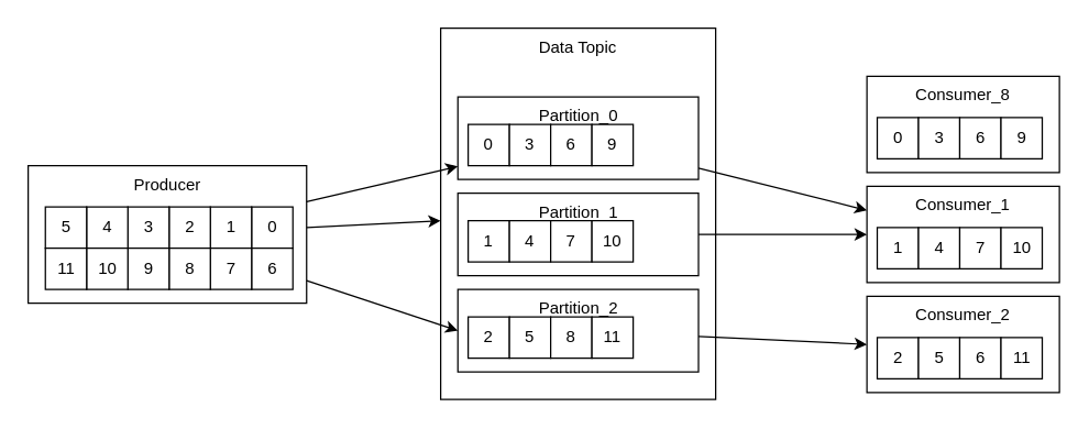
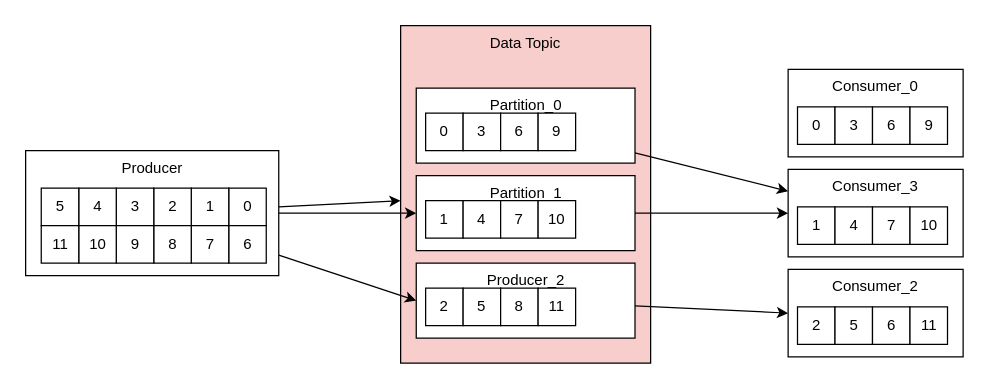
  <mxCell id="0" />
  <mxCell id="1" parent="0" />
- <mxCell id="2" value="Data Topic" style="rounded=0;whiteSpace=wrap;html=1;verticalAlign=top;" parent="1" vertex="1"><mxGeometry x="320" y="20" width="200" height="270" as="geometry" /></mxCell>
+ <mxCell id="2" value="Data Topic" style="rounded=0;whiteSpace=wrap;html=1;verticalAlign=top;fillColor=#f8cecc;" parent="1" vertex="1"><mxGeometry x="320" y="20" width="200" height="270" as="geometry" /></mxCell>
  <mxCell id="3" style="rounded=0;orthogonalLoop=1;jettySize=auto;html=1;" edge="1" parent="1" source="5" target="2"><mxGeometry relative="1" as="geometry" /></mxCell>
  <mxCell id="4" style="rounded=0;orthogonalLoop=1;jettySize=auto;html=1;entryX=0;entryY=0.5;entryDx=0;entryDy=0;" edge="1" parent="1" source="5" target="11"><mxGeometry relative="1" as="geometry" /></mxCell>
  <mxCell id="5" value="Producer" style="rounded=0;whiteSpace=wrap;html=1;verticalAlign=top;labelPosition=center;verticalLabelPosition=middle;align=center;" vertex="1" parent="1"><mxGeometry x="20" y="120" width="202.5" height="100" as="geometry" /></mxCell>
  <mxCell id="6" style="rounded=0;orthogonalLoop=1;jettySize=auto;html=1;" edge="1" parent="1" source="7" target="42"><mxGeometry relative="1" as="geometry" /></mxCell>
  <mxCell id="7" value="Partition_0" style="rounded=0;whiteSpace=wrap;html=1;verticalAlign=top;labelPosition=center;verticalLabelPosition=middle;align=center;" parent="1" vertex="1"><mxGeometry x="332.5" y="70" width="175" height="60" as="geometry" /></mxCell>
  <mxCell id="8" style="rounded=0;orthogonalLoop=1;jettySize=auto;html=1;entryX=0;entryY=0.5;entryDx=0;entryDy=0;" edge="1" parent="1" source="9" target="42"><mxGeometry relative="1" as="geometry" /></mxCell>
  <mxCell id="9" value="Partition_1" style="rounded=0;whiteSpace=wrap;html=1;verticalAlign=top;labelPosition=center;verticalLabelPosition=middle;align=center;" vertex="1" parent="1"><mxGeometry x="332.5" y="140" width="175" height="60" as="geometry" /></mxCell>
  <mxCell id="10" style="rounded=0;orthogonalLoop=1;jettySize=auto;html=1;entryX=0;entryY=0.5;entryDx=0;entryDy=0;" edge="1" parent="1" source="11" target="47"><mxGeometry relative="1" as="geometry" /></mxCell>
- <mxCell id="11" value="Partition_2" style="rounded=0;whiteSpace=wrap;html=1;verticalAlign=top;labelPosition=center;verticalLabelPosition=middle;align=center;" vertex="1" parent="1"><mxGeometry x="332.5" y="210" width="175" height="60" as="geometry" /></mxCell>
+ <mxCell id="11" value="Producer_2" style="rounded=0;whiteSpace=wrap;html=1;verticalAlign=top;labelPosition=center;verticalLabelPosition=middle;align=center;" vertex="1" parent="1"><mxGeometry x="332.5" y="210" width="175" height="60" as="geometry" /></mxCell>
  <mxCell id="12" value="0" style="rounded=0;whiteSpace=wrap;html=1;verticalAlign=middle;" vertex="1" parent="1"><mxGeometry x="182.5" y="150" width="30" height="30" as="geometry" /></mxCell>
  <mxCell id="13" value="1" style="rounded=0;whiteSpace=wrap;html=1;verticalAlign=middle;" vertex="1" parent="1"><mxGeometry x="152.5" y="150" width="30" height="30" as="geometry" /></mxCell>
  <mxCell id="14" value="2" style="rounded=0;whiteSpace=wrap;html=1;verticalAlign=middle;" vertex="1" parent="1"><mxGeometry x="122.5" y="150" width="30" height="30" as="geometry" /></mxCell>
  <mxCell id="15" value="3" style="rounded=0;whiteSpace=wrap;html=1;verticalAlign=middle;" vertex="1" parent="1"><mxGeometry x="92.5" y="150" width="30" height="30" as="geometry" /></mxCell>
  <mxCell id="16" value="4" style="rounded=0;whiteSpace=wrap;html=1;verticalAlign=middle;" vertex="1" parent="1"><mxGeometry x="62.5" y="150" width="30" height="30" as="geometry" /></mxCell>
  <mxCell id="17" value="5" style="rounded=0;whiteSpace=wrap;html=1;verticalAlign=middle;" vertex="1" parent="1"><mxGeometry x="32.5" y="150" width="30" height="30" as="geometry" /></mxCell>
  <mxCell id="18" value="6" style="rounded=0;whiteSpace=wrap;html=1;verticalAlign=middle;" vertex="1" parent="1"><mxGeometry x="182.5" y="180" width="30" height="30" as="geometry" /></mxCell>
  <mxCell id="19" value="7" style="rounded=0;whiteSpace=wrap;html=1;verticalAlign=middle;" vertex="1" parent="1"><mxGeometry x="152.5" y="180" width="30" height="30" as="geometry" /></mxCell>
  <mxCell id="20" value="8" style="rounded=0;whiteSpace=wrap;html=1;verticalAlign=middle;" vertex="1" parent="1"><mxGeometry x="122.5" y="180" width="30" height="30" as="geometry" /></mxCell>
  <mxCell id="21" value="9" style="rounded=0;whiteSpace=wrap;html=1;verticalAlign=middle;" vertex="1" parent="1"><mxGeometry x="92.5" y="180" width="30" height="30" as="geometry" /></mxCell>
  <mxCell id="22" value="10" style="rounded=0;whiteSpace=wrap;html=1;verticalAlign=middle;" vertex="1" parent="1"><mxGeometry x="62.5" y="180" width="30" height="30" as="geometry" /></mxCell>
  <mxCell id="23" value="11" style="rounded=0;whiteSpace=wrap;html=1;verticalAlign=middle;" vertex="1" parent="1"><mxGeometry x="32.5" y="180" width="30" height="30" as="geometry" /></mxCell>
- <mxCell id="24" style="rounded=0;orthogonalLoop=1;jettySize=auto;html=1;" edge="1" parent="1" source="5" target="7"><mxGeometry relative="1" as="geometry" /></mxCell>
+ <mxCell id="24" style="rounded=0;orthogonalLoop=1;jettySize=auto;html=1;" edge="1" parent="1" source="5" target="9"><mxGeometry relative="1" as="geometry" /></mxCell>
  <mxCell id="25" value="0" style="rounded=0;whiteSpace=wrap;html=1;verticalAlign=middle;" vertex="1" parent="1"><mxGeometry x="340" y="90" width="30" height="30" as="geometry" /></mxCell>
  <mxCell id="26" value="1" style="rounded=0;whiteSpace=wrap;html=1;verticalAlign=middle;" vertex="1" parent="1"><mxGeometry x="340" y="160" width="30" height="30" as="geometry" /></mxCell>
  <mxCell id="27" value="2" style="rounded=0;whiteSpace=wrap;html=1;verticalAlign=middle;" vertex="1" parent="1"><mxGeometry x="340" y="230" width="30" height="30" as="geometry" /></mxCell>
  <mxCell id="28" value="3" style="rounded=0;whiteSpace=wrap;html=1;verticalAlign=middle;" vertex="1" parent="1"><mxGeometry x="370" y="90" width="30" height="30" as="geometry" /></mxCell>
  <mxCell id="29" value="4" style="rounded=0;whiteSpace=wrap;html=1;verticalAlign=middle;" vertex="1" parent="1"><mxGeometry x="370" y="160" width="30" height="30" as="geometry" /></mxCell>
  <mxCell id="30" value="5" style="rounded=0;whiteSpace=wrap;html=1;verticalAlign=middle;" vertex="1" parent="1"><mxGeometry x="370" y="230" width="30" height="30" as="geometry" /></mxCell>
  <mxCell id="31" value="6" style="rounded=0;whiteSpace=wrap;html=1;verticalAlign=middle;" vertex="1" parent="1"><mxGeometry x="400" y="90" width="30" height="30" as="geometry" /></mxCell>
  <mxCell id="32" value="7" style="rounded=0;whiteSpace=wrap;html=1;verticalAlign=middle;" vertex="1" parent="1"><mxGeometry x="400" y="160" width="30" height="30" as="geometry" /></mxCell>
  <mxCell id="33" value="8" style="rounded=0;whiteSpace=wrap;html=1;verticalAlign=middle;" vertex="1" parent="1"><mxGeometry x="400" y="230" width="30" height="30" as="geometry" /></mxCell>
  <mxCell id="34" value="9" style="rounded=0;whiteSpace=wrap;html=1;verticalAlign=middle;" vertex="1" parent="1"><mxGeometry x="430" y="90" width="30" height="30" as="geometry" /></mxCell>
  <mxCell id="35" value="10" style="rounded=0;whiteSpace=wrap;html=1;verticalAlign=middle;" vertex="1" parent="1"><mxGeometry x="430" y="160" width="30" height="30" as="geometry" /></mxCell>
  <mxCell id="36" value="11" style="rounded=0;whiteSpace=wrap;html=1;verticalAlign=middle;" vertex="1" parent="1"><mxGeometry x="430" y="230" width="30" height="30" as="geometry" /></mxCell>
- <mxCell id="37" value="Consumer_8" style="rounded=0;whiteSpace=wrap;html=1;verticalAlign=top;labelPosition=center;verticalLabelPosition=middle;align=center;" vertex="1" parent="1"><mxGeometry x="630" y="55" width="140" height="70" as="geometry" /></mxCell>
+ <mxCell id="37" value="Consumer_0" style="rounded=0;whiteSpace=wrap;html=1;verticalAlign=top;labelPosition=center;verticalLabelPosition=middle;align=center;" vertex="1" parent="1"><mxGeometry x="630" y="55" width="140" height="70" as="geometry" /></mxCell>
  <mxCell id="38" value="0" style="rounded=0;whiteSpace=wrap;html=1;verticalAlign=middle;" vertex="1" parent="1"><mxGeometry x="637.5" y="85" width="30" height="30" as="geometry" /></mxCell>
  <mxCell id="39" value="3" style="rounded=0;whiteSpace=wrap;html=1;verticalAlign=middle;" vertex="1" parent="1"><mxGeometry x="667.5" y="85" width="30" height="30" as="geometry" /></mxCell>
  <mxCell id="40" value="6" style="rounded=0;whiteSpace=wrap;html=1;verticalAlign=middle;" vertex="1" parent="1"><mxGeometry x="697.5" y="85" width="30" height="30" as="geometry" /></mxCell>
  <mxCell id="41" value="9" style="rounded=0;whiteSpace=wrap;html=1;verticalAlign=middle;" vertex="1" parent="1"><mxGeometry x="727.5" y="85" width="30" height="30" as="geometry" /></mxCell>
- <mxCell id="42" value="Consumer_1" style="rounded=0;whiteSpace=wrap;html=1;verticalAlign=top;labelPosition=center;verticalLabelPosition=middle;align=center;" vertex="1" parent="1"><mxGeometry x="630" y="135" width="140" height="70" as="geometry" /></mxCell>
+ <mxCell id="42" value="Consumer_3" style="rounded=0;whiteSpace=wrap;html=1;verticalAlign=top;labelPosition=center;verticalLabelPosition=middle;align=center;" vertex="1" parent="1"><mxGeometry x="630" y="135" width="140" height="70" as="geometry" /></mxCell>
  <mxCell id="43" value="1" style="rounded=0;whiteSpace=wrap;html=1;verticalAlign=middle;" vertex="1" parent="1"><mxGeometry x="637.5" y="165" width="30" height="30" as="geometry" /></mxCell>
  <mxCell id="44" value="4" style="rounded=0;whiteSpace=wrap;html=1;verticalAlign=middle;" vertex="1" parent="1"><mxGeometry x="667.5" y="165" width="30" height="30" as="geometry" /></mxCell>
  <mxCell id="45" value="7" style="rounded=0;whiteSpace=wrap;html=1;verticalAlign=middle;" vertex="1" parent="1"><mxGeometry x="697.5" y="165" width="30" height="30" as="geometry" /></mxCell>
  <mxCell id="46" value="10" style="rounded=0;whiteSpace=wrap;html=1;verticalAlign=middle;" vertex="1" parent="1"><mxGeometry x="727.5" y="165" width="30" height="30" as="geometry" /></mxCell>
  <mxCell id="47" value="Consumer_2" style="rounded=0;whiteSpace=wrap;html=1;verticalAlign=top;labelPosition=center;verticalLabelPosition=middle;align=center;" vertex="1" parent="1"><mxGeometry x="630" y="215" width="140" height="70" as="geometry" /></mxCell>
  <mxCell id="48" value="2" style="rounded=0;whiteSpace=wrap;html=1;verticalAlign=middle;" vertex="1" parent="1"><mxGeometry x="637.5" y="245" width="30" height="30" as="geometry" /></mxCell>
  <mxCell id="49" value="5" style="rounded=0;whiteSpace=wrap;html=1;verticalAlign=middle;" vertex="1" parent="1"><mxGeometry x="667.5" y="245" width="30" height="30" as="geometry" /></mxCell>
  <mxCell id="50" value="6" style="rounded=0;whiteSpace=wrap;html=1;verticalAlign=middle;" vertex="1" parent="1"><mxGeometry x="697.5" y="245" width="30" height="30" as="geometry" /></mxCell>
  <mxCell id="51" value="11" style="rounded=0;whiteSpace=wrap;html=1;verticalAlign=middle;" vertex="1" parent="1"><mxGeometry x="727.5" y="245" width="30" height="30" as="geometry" /></mxCell>
